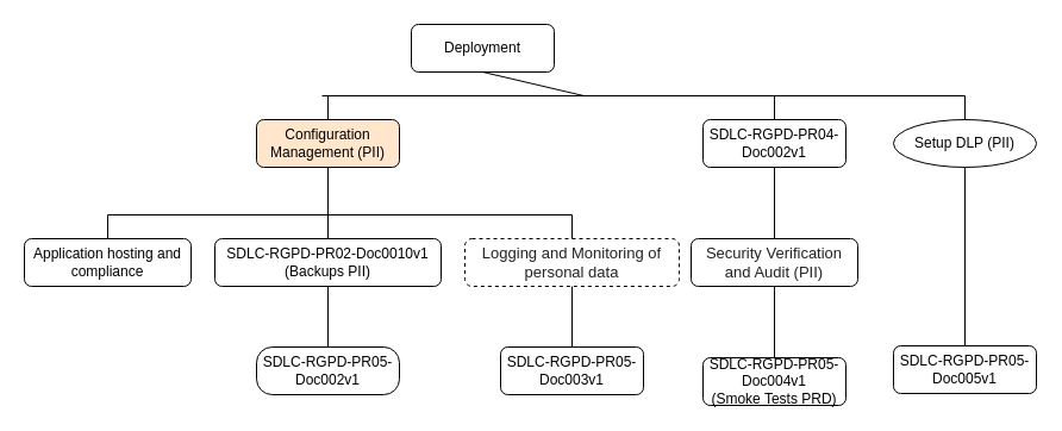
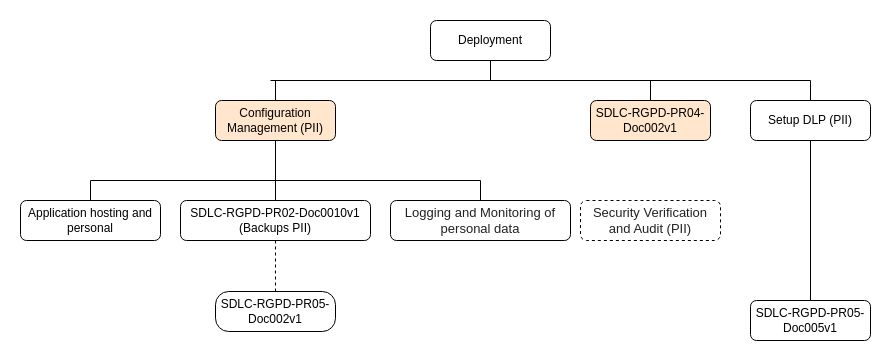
  <mxCell id="0" />
  <mxCell id="1" parent="0" />
- <mxCell id="2" value="Deployment" style="rounded=1;whiteSpace=wrap;html=1;fontSize=12;glass=0;strokeWidth=1;shadow=0;" parent="1" vertex="1"><mxGeometry x="345" y="20" width="120" height="40" as="geometry" /></mxCell>
+ <mxCell id="2" value="Deployment" style="rounded=1;whiteSpace=wrap;html=1;fontSize=12;glass=0;strokeWidth=1;shadow=0;" parent="1" vertex="1"><mxGeometry x="430" y="20" width="120" height="40" as="geometry" /></mxCell>
  <mxCell id="3" value="" style="endArrow=none;html=1;exitX=0.5;exitY=1;exitDx=0;exitDy=0;" parent="1" source="2" edge="1"><mxGeometry width="50" height="50" relative="1" as="geometry"><mxPoint x="410" y="220" as="sourcePoint" /><mxPoint x="490" y="80" as="targetPoint" /></mxGeometry></mxCell>
  <mxCell id="4" value="SDLC-RGPD-PR05-Doc002v1" style="rounded=1;whiteSpace=wrap;html=1;fontSize=12;glass=0;strokeWidth=1;shadow=0;arcSize=33;" parent="1" vertex="1"><mxGeometry x="215" y="291" width="120" height="40" as="geometry" /></mxCell>
- <mxCell id="5" value="SDLC-RGPD-PR04-Doc002v1" style="rounded=1;whiteSpace=wrap;html=1;fontSize=12;glass=0;strokeWidth=1;shadow=0;" parent="1" vertex="1"><mxGeometry x="590" y="100" width="120" height="40" as="geometry" /></mxCell>
- <mxCell id="6" value="&lt;div&gt;&lt;font color=&quot;#222222&quot; face=&quot;arial, helvetica, sans-serif&quot; size=&quot;2&quot;&gt;Security Verification and Audit (PII)&lt;/font&gt;&lt;/div&gt;" style="rounded=1;whiteSpace=wrap;html=1;fontSize=12;glass=0;strokeWidth=1;shadow=0;" parent="1" vertex="1"><mxGeometry x="580" y="200" width="140" height="40" as="geometry" /></mxCell>
- <mxCell id="7" value="" style="endArrow=none;html=1;exitX=0.5;exitY=0;exitDx=0;exitDy=0;" parent="1" source="6" target="5" edge="1"><mxGeometry width="50" height="50" relative="1" as="geometry"><mxPoint x="420" y="279" as="sourcePoint" /><mxPoint x="411" y="306" as="targetPoint" /></mxGeometry></mxCell>
- <mxCell id="8" value="&lt;div&gt;&lt;font color=&quot;#222222&quot; face=&quot;arial, helvetica, sans-serif&quot; size=&quot;2&quot;&gt;Logging and Monitoring of personal data&lt;/font&gt;&lt;/div&gt;" style="rounded=1;whiteSpace=wrap;html=1;fontSize=12;glass=0;strokeWidth=1;shadow=0;dashed=1;" parent="1" vertex="1"><mxGeometry x="390" y="200" width="180" height="40" as="geometry" /></mxCell>
- <mxCell id="9" value="SDLC-RGPD-PR05-Doc003v1" style="rounded=1;whiteSpace=wrap;html=1;fontSize=12;glass=0;strokeWidth=1;shadow=0;" parent="1" vertex="1"><mxGeometry x="420" y="291" width="120" height="40" as="geometry" /></mxCell>
- <mxCell id="10" value="" style="endArrow=none;html=1;entryX=0.5;entryY=0;entryDx=0;entryDy=0;exitX=0.5;exitY=1;exitDx=0;exitDy=0;" parent="1" source="8" target="9" edge="1"><mxGeometry width="50" height="50" relative="1" as="geometry"><mxPoint x="698" y="311" as="sourcePoint" /><mxPoint x="898" y="321" as="targetPoint" /></mxGeometry></mxCell>
+ <mxCell id="5" value="SDLC-RGPD-PR04-Doc002v1" style="rounded=1;whiteSpace=wrap;html=1;fontSize=12;glass=0;strokeWidth=1;shadow=0;fillColor=#ffe6cc;" parent="1" vertex="1"><mxGeometry x="590" y="100" width="120" height="40" as="geometry" /></mxCell>
+ <mxCell id="6" value="&lt;div&gt;&lt;font color=&quot;#222222&quot; face=&quot;arial, helvetica, sans-serif&quot; size=&quot;2&quot;&gt;Security Verification and Audit (PII)&lt;/font&gt;&lt;/div&gt;" style="rounded=1;whiteSpace=wrap;html=1;fontSize=12;glass=0;strokeWidth=1;shadow=0;dashed=1;" parent="1" vertex="1"><mxGeometry x="580" y="200" width="140" height="40" as="geometry" /></mxCell>
+ <mxCell id="8" value="&lt;div&gt;&lt;font color=&quot;#222222&quot; face=&quot;arial, helvetica, sans-serif&quot; size=&quot;2&quot;&gt;Logging and Monitoring of personal data&lt;/font&gt;&lt;/div&gt;" style="rounded=1;whiteSpace=wrap;html=1;fontSize=12;glass=0;strokeWidth=1;shadow=0;" parent="1" vertex="1"><mxGeometry x="390" y="200" width="180" height="40" as="geometry" /></mxCell>
  <mxCell id="11" value="" style="endArrow=none;html=1;" parent="1" edge="1"><mxGeometry width="50" height="50" relative="1" as="geometry"><mxPoint x="90" y="180" as="sourcePoint" /><mxPoint x="480" y="180" as="targetPoint" /></mxGeometry></mxCell>
  <mxCell id="12" value="SDLC-RGPD-PR02-Doc0010v1&lt;br&gt;(Backups PII)" style="rounded=1;whiteSpace=wrap;html=1;fontSize=12;glass=0;strokeWidth=1;shadow=0;" parent="1" vertex="1"><mxGeometry x="180" y="200" width="190" height="40" as="geometry" /></mxCell>
  <mxCell id="13" value="" style="endArrow=none;html=1;entryX=0.5;entryY=0;entryDx=0;entryDy=0;" parent="1" target="14" edge="1"><mxGeometry width="50" height="50" relative="1" as="geometry"><mxPoint x="90" y="180" as="sourcePoint" /><mxPoint x="70" y="205" as="targetPoint" /></mxGeometry></mxCell>
- <mxCell id="14" value="&lt;div&gt;Application hosting and compliance&lt;/div&gt;" style="rounded=1;whiteSpace=wrap;html=1;fontSize=12;glass=0;strokeWidth=1;shadow=0;" parent="1" vertex="1"><mxGeometry x="20" y="200" width="140" height="40" as="geometry" /></mxCell>
+ <mxCell id="14" value="&lt;div&gt;Application hosting and personal&lt;/div&gt;" style="rounded=1;whiteSpace=wrap;html=1;fontSize=12;glass=0;strokeWidth=1;shadow=0;" parent="1" vertex="1"><mxGeometry x="20" y="200" width="140" height="40" as="geometry" /></mxCell>
  <mxCell id="15" value="" style="endArrow=none;html=1;exitX=0.5;exitY=0;exitDx=0;exitDy=0;" parent="1" source="8" edge="1"><mxGeometry width="50" height="50" relative="1" as="geometry"><mxPoint x="700" y="210" as="sourcePoint" /><mxPoint x="480" y="180" as="targetPoint" /></mxGeometry></mxCell>
- <mxCell id="16" value="SDLC-RGPD-PR05-Doc005v1" style="rounded=1;whiteSpace=wrap;html=1;fontSize=12;glass=0;strokeWidth=1;shadow=0;" parent="1" vertex="1"><mxGeometry x="750" y="290" width="120" height="40" as="geometry" /></mxCell>
+ <mxCell id="16" value="SDLC-RGPD-PR05-Doc005v1" style="rounded=1;whiteSpace=wrap;html=1;fontSize=12;glass=0;strokeWidth=1;shadow=0;" parent="1" vertex="1"><mxGeometry x="750" y="300" width="120" height="40" as="geometry" /></mxCell>
  <mxCell id="17" value="" style="endArrow=none;html=1;exitX=0.5;exitY=0;exitDx=0;exitDy=0;entryX=0.5;entryY=1;entryDx=0;entryDy=0;" parent="1" source="16" target="22" edge="1"><mxGeometry width="50" height="50" relative="1" as="geometry"><mxPoint x="978" y="311" as="sourcePoint" /><mxPoint x="977.5" y="296" as="targetPoint" /></mxGeometry></mxCell>
- <mxCell id="18" value="" style="endArrow=none;html=1;exitX=0.5;exitY=0;exitDx=0;exitDy=0;entryX=0.5;entryY=1;entryDx=0;entryDy=0;" parent="1" source="4" target="12" edge="1"><mxGeometry width="50" height="50" relative="1" as="geometry"><mxPoint x="568" y="311" as="sourcePoint" /><mxPoint x="558" y="466" as="targetPoint" /></mxGeometry></mxCell>
- <mxCell id="19" value="SDLC-RGPD-PR05-Doc004v1&lt;br&gt;(Smoke Tests PRD)" style="rounded=1;whiteSpace=wrap;html=1;fontSize=12;glass=0;strokeWidth=1;shadow=0;" parent="1" vertex="1"><mxGeometry x="590" y="300" width="120" height="40" as="geometry" /></mxCell>
- <mxCell id="20" value="" style="endArrow=none;html=1;exitX=0.5;exitY=0;exitDx=0;exitDy=0;entryX=0.5;entryY=1;entryDx=0;entryDy=0;" parent="1" source="19" target="6" edge="1"><mxGeometry width="50" height="50" relative="1" as="geometry"><mxPoint x="500" y="510" as="sourcePoint" /><mxPoint x="650" y="250" as="targetPoint" /></mxGeometry></mxCell>
+ <mxCell id="18" value="" style="endArrow=none;html=1;exitX=0.5;exitY=0;exitDx=0;exitDy=0;entryX=0.5;entryY=1;entryDx=0;entryDy=0;dashed=1;" parent="1" source="4" target="12" edge="1"><mxGeometry width="50" height="50" relative="1" as="geometry"><mxPoint x="568" y="311" as="sourcePoint" /><mxPoint x="558" y="466" as="targetPoint" /></mxGeometry></mxCell>
  <mxCell id="21" value="Configuration Management (PII)" style="rounded=1;whiteSpace=wrap;html=1;fontSize=12;glass=0;strokeWidth=1;shadow=0;fillColor=#ffe6cc;" parent="1" vertex="1"><mxGeometry x="215" y="100" width="120" height="40" as="geometry" /></mxCell>
- <mxCell id="22" value="Setup DLP (PII)" style="ellipse;whiteSpace=wrap;html=1;fontSize=12;glass=0;strokeWidth=1;shadow=0;" parent="1" vertex="1"><mxGeometry x="750" y="100" width="120" height="40" as="geometry" /></mxCell>
+ <mxCell id="22" value="Setup DLP (PII)" style="rounded=1;whiteSpace=wrap;html=1;fontSize=12;glass=0;strokeWidth=1;shadow=0;" parent="1" vertex="1"><mxGeometry x="750" y="100" width="120" height="40" as="geometry" /></mxCell>
  <mxCell id="23" value="" style="endArrow=none;html=1;" parent="1" edge="1"><mxGeometry width="50" height="50" relative="1" as="geometry"><mxPoint x="270" y="80" as="sourcePoint" /><mxPoint x="810" y="80" as="targetPoint" /></mxGeometry></mxCell>
  <mxCell id="24" value="" style="endArrow=none;html=1;entryX=0.5;entryY=0;entryDx=0;entryDy=0;" parent="1" target="21" edge="1"><mxGeometry width="50" height="50" relative="1" as="geometry"><mxPoint x="275" y="80" as="sourcePoint" /><mxPoint x="275" y="97" as="targetPoint" /></mxGeometry></mxCell>
  <mxCell id="25" value="" style="endArrow=none;html=1;entryX=0.5;entryY=0;entryDx=0;entryDy=0;" parent="1" target="22" edge="1"><mxGeometry width="50" height="50" relative="1" as="geometry"><mxPoint x="810" y="80" as="sourcePoint" /><mxPoint x="298.04" y="107" as="targetPoint" /></mxGeometry></mxCell>
  <mxCell id="26" value="" style="endArrow=none;html=1;entryX=0.5;entryY=1;entryDx=0;entryDy=0;" parent="1" target="21" edge="1"><mxGeometry width="50" height="50" relative="1" as="geometry"><mxPoint x="275" y="180" as="sourcePoint" /><mxPoint x="500" y="90" as="targetPoint" /></mxGeometry></mxCell>
  <mxCell id="27" value="" style="endArrow=none;html=1;exitX=0.5;exitY=0;exitDx=0;exitDy=0;" parent="1" source="5" edge="1"><mxGeometry width="50" height="50" relative="1" as="geometry"><mxPoint x="650" y="210" as="sourcePoint" /><mxPoint x="650" y="80" as="targetPoint" /></mxGeometry></mxCell>
  <mxCell id="28" value="" style="endArrow=none;html=1;exitX=0.5;exitY=0;exitDx=0;exitDy=0;" parent="1" source="12" edge="1"><mxGeometry width="50" height="50" relative="1" as="geometry"><mxPoint x="480" y="210" as="sourcePoint" /><mxPoint x="275" y="180" as="targetPoint" /></mxGeometry></mxCell>
